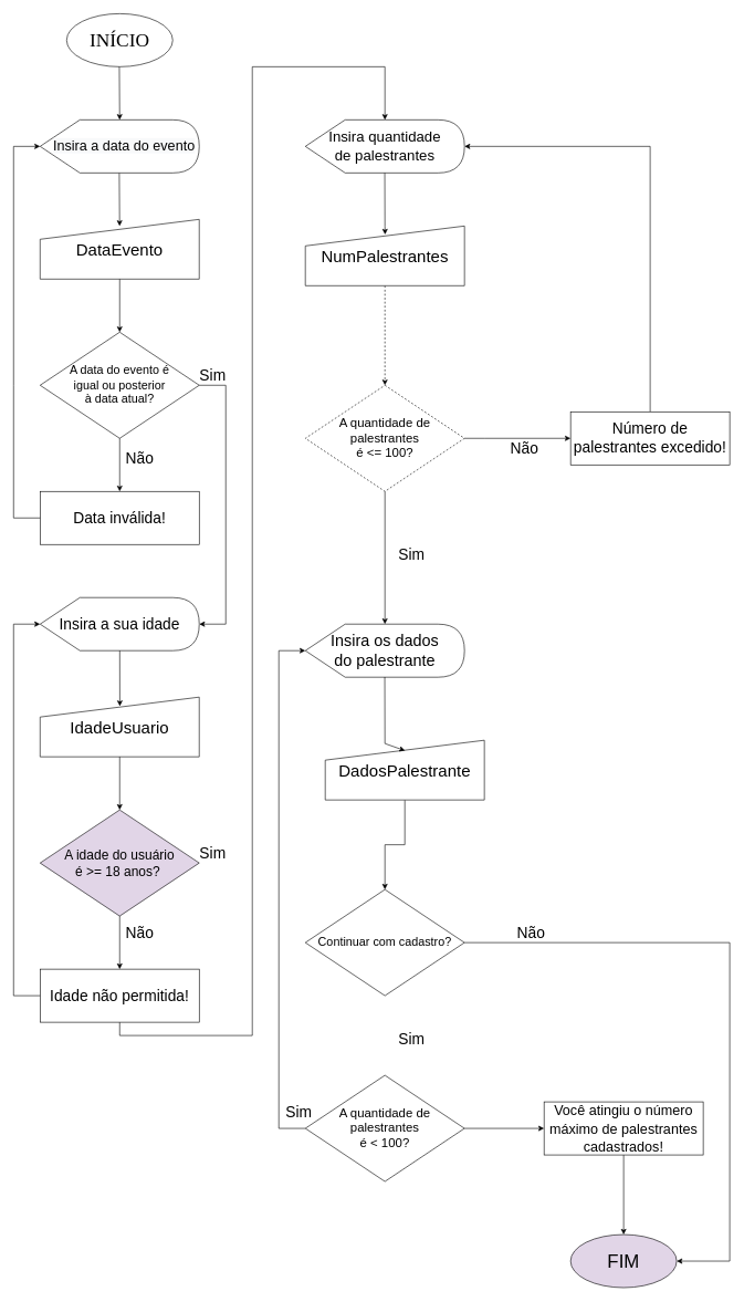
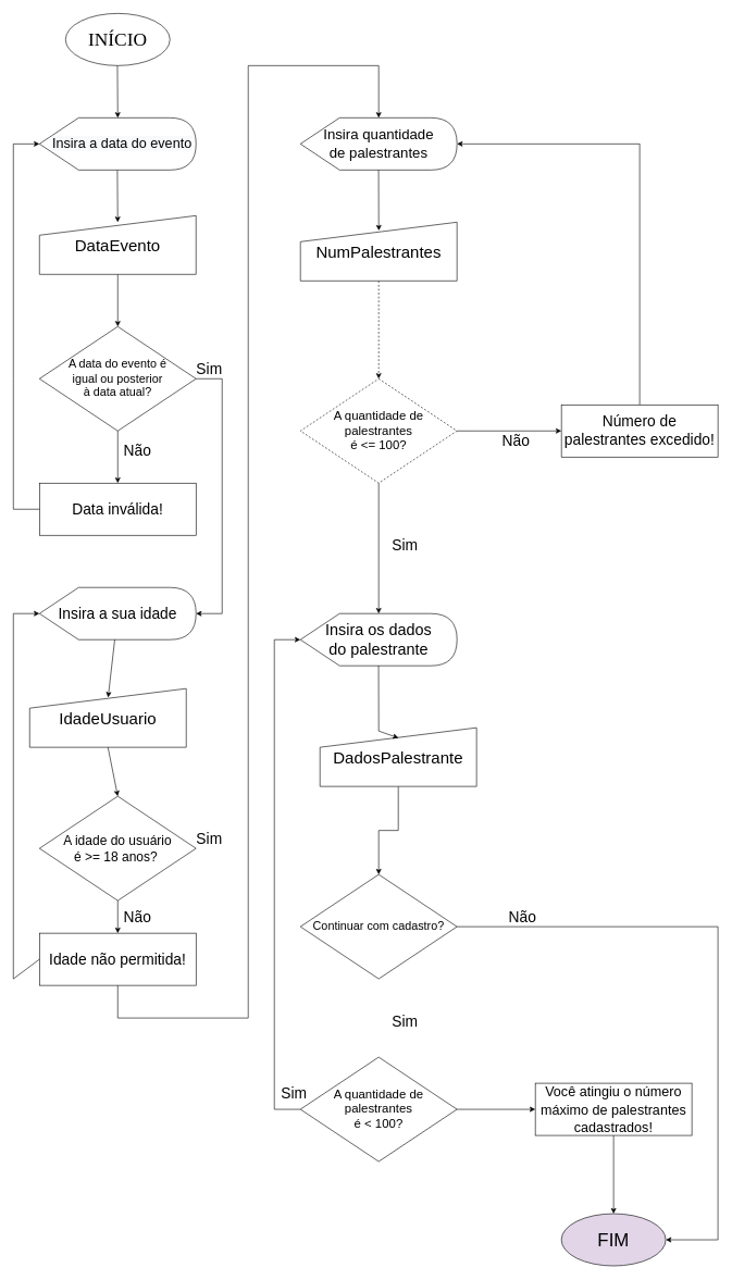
  <mxCell id="0" />
  <mxCell id="1" parent="0" />
  <mxCell id="2" value="&lt;p&gt;&lt;font style=&quot;font-size: 29px&quot; face=&quot;Tahoma&quot;&gt;INÍCIO&lt;/font&gt;&lt;/p&gt;" style="ellipse;whiteSpace=wrap;html=1;" parent="1" vertex="1"><mxGeometry x="100" width="160" height="80" as="geometry" y="20" /></mxCell>
  <mxCell id="3" value="" style="endArrow=classic;html=1;rounded=0;fontFamily=Tahoma;fontSize=29;" parent="1" edge="1"><mxGeometry width="50" height="50" relative="1" as="geometry"><mxPoint x="179.5" y="100" as="sourcePoint" /><mxPoint x="180" y="180" as="targetPoint" /></mxGeometry></mxCell>
  <mxCell id="4" value="" style="endArrow=classic;html=1;rounded=0;fontFamily=Tahoma;fontSize=29;" parent="1" edge="1"><mxGeometry width="50" height="50" relative="1" as="geometry"><mxPoint x="179.41" y="260" as="sourcePoint" /><mxPoint x="179.91" y="340" as="targetPoint" /></mxGeometry></mxCell>
  <mxCell id="5" value="A data do evento é&lt;br style=&quot;font-size: 18px;&quot;&gt;igual ou posterior&lt;br style=&quot;font-size: 18px;&quot;&gt;à data atual?" style="rhombus;whiteSpace=wrap;html=1;fontSize=18;" parent="1" vertex="1"><mxGeometry x="60" y="500" width="240" height="160" as="geometry" /></mxCell>
  <mxCell id="6" value="" style="shape=display;whiteSpace=wrap;html=1;fontSize=17;" parent="1" vertex="1"><mxGeometry x="60" y="180" width="240" height="80" as="geometry" /></mxCell>
  <mxCell id="7" value="&lt;span style=&quot;color: rgb(0, 0, 0); font-family: helvetica; font-size: 21px; font-style: normal; font-weight: 400; letter-spacing: normal; text-align: center; text-indent: 0px; text-transform: none; word-spacing: 0px; background-color: rgb(248, 249, 250); display: inline; float: none;&quot;&gt;Insira a data do evento&lt;/span&gt;" style="text;whiteSpace=wrap;html=1;fontSize=17;" parent="1" vertex="1"><mxGeometry x="78.11" y="200" width="240" height="40" as="geometry" /></mxCell>
  <mxCell id="8" value="DataEvento" style="shape=manualInput;whiteSpace=wrap;html=1;fontSize=25;" parent="1" vertex="1"><mxGeometry x="60" y="330" width="240" height="90" as="geometry" /></mxCell>
  <mxCell id="9" value="" style="endArrow=classic;html=1;rounded=0;fontSize=25;exitX=0.5;exitY=1;exitDx=0;exitDy=0;" parent="1" source="8" edge="1"><mxGeometry width="50" height="50" relative="1" as="geometry"><mxPoint x="560" y="480" as="sourcePoint" /><mxPoint x="180" y="500" as="targetPoint" /></mxGeometry></mxCell>
  <mxCell id="10" value="" style="endArrow=classic;html=1;rounded=0;fontSize=25;entryX=1;entryY=0.5;entryDx=0;entryDy=0;entryPerimeter=0;" parent="1" target="11" edge="1"><mxGeometry width="50" height="50" relative="1" as="geometry"><mxPoint x="340" y="580" as="sourcePoint" /><mxPoint x="180" y="740" as="targetPoint" /><Array as="points"><mxPoint x="340" y="940" /></Array></mxGeometry></mxCell>
  <mxCell id="11" value="Insira a sua idade" style="shape=display;whiteSpace=wrap;html=1;fontSize=23;" parent="1" vertex="1"><mxGeometry x="60" y="900" width="240" height="80" as="geometry" /></mxCell>
  <mxCell id="12" value="Sim" style="text;html=1;align=center;verticalAlign=middle;resizable=0;points=[];autosize=1;strokeColor=none;fillColor=none;fontSize=23;" parent="1" vertex="1"><mxGeometry x="290" y="550" width="60" height="30" as="geometry" /></mxCell>
  <mxCell id="13" value="" style="endArrow=classic;html=1;rounded=0;fontSize=23;exitX=0.5;exitY=1;exitDx=0;exitDy=0;" parent="1" source="5" edge="1"><mxGeometry width="50" height="50" relative="1" as="geometry"><mxPoint x="330" y="610" as="sourcePoint" /><mxPoint x="180" y="740" as="targetPoint" /></mxGeometry></mxCell>
  <mxCell id="14" value="Data inválida!" style="rounded=0;whiteSpace=wrap;html=1;fontSize=23;" parent="1" vertex="1"><mxGeometry x="60" y="740" width="240" height="80" as="geometry" /></mxCell>
  <mxCell id="15" value="" style="endArrow=none;html=1;rounded=0;fontSize=23;exitX=0;exitY=0.5;exitDx=0;exitDy=0;" parent="1" source="14" edge="1"><mxGeometry width="50" height="50" relative="1" as="geometry"><mxPoint x="330" y="610" as="sourcePoint" /><mxPoint x="20" y="780" as="targetPoint" /></mxGeometry></mxCell>
  <mxCell id="16" value="" style="endArrow=none;html=1;rounded=0;fontSize=23;" parent="1" edge="1"><mxGeometry width="50" height="50" relative="1" as="geometry"><mxPoint x="20" y="780" as="sourcePoint" /><mxPoint x="20" y="580" as="targetPoint" /></mxGeometry></mxCell>
  <mxCell id="17" value="" style="endArrow=none;html=1;rounded=0;fontSize=23;" parent="1" edge="1"><mxGeometry width="50" height="50" relative="1" as="geometry"><mxPoint x="20" y="580" as="sourcePoint" /><mxPoint x="20" y="220" as="targetPoint" /></mxGeometry></mxCell>
  <mxCell id="18" value="" style="endArrow=classic;html=1;rounded=0;fontSize=23;entryX=0;entryY=0.5;entryDx=0;entryDy=0;entryPerimeter=0;" parent="1" target="6" edge="1"><mxGeometry width="50" height="50" relative="1" as="geometry"><mxPoint x="20" y="220" as="sourcePoint" /><mxPoint x="160" y="180" as="targetPoint" /></mxGeometry></mxCell>
  <mxCell id="19" value="Não" style="text;html=1;align=center;verticalAlign=middle;resizable=0;points=[];autosize=1;strokeColor=none;fillColor=none;fontSize=23;" parent="1" vertex="1"><mxGeometry x="180" y="675" width="60" height="30" as="geometry" /></mxCell>
  <mxCell id="20" value="" style="endArrow=none;html=1;rounded=0;fontSize=23;exitX=1;exitY=0.5;exitDx=0;exitDy=0;" parent="1" source="5" edge="1"><mxGeometry width="50" height="50" relative="1" as="geometry"><mxPoint x="210" y="600" as="sourcePoint" /><mxPoint x="340" y="580" as="targetPoint" /></mxGeometry></mxCell>
  <mxCell id="21" value="" style="endArrow=classic;html=1;rounded=0;fontSize=23;entryX=0.501;entryY=0.152;entryDx=0;entryDy=0;entryPerimeter=0;" parent="1" source="11" target="22" edge="1"><mxGeometry width="50" height="50" relative="1" as="geometry"><mxPoint x="-40" y="860" as="sourcePoint" /><mxPoint x="178" y="1060" as="targetPoint" /><Array as="points" /></mxGeometry></mxCell>
- <mxCell id="22" value="IdadeUsuario" style="shape=manualInput;whiteSpace=wrap;html=1;fontSize=25;" parent="1" vertex="1"><mxGeometry x="60" y="1050" width="240" height="90" as="geometry" /></mxCell>
- <mxCell id="23" value="&lt;font style=&quot;font-size: 20px&quot;&gt;A idade do usuário&lt;br&gt;é &amp;gt;= 18 anos?&amp;nbsp;&lt;/font&gt;" style="rhombus;whiteSpace=wrap;html=1;fontSize=18;fillColor=#e1d5e7;" parent="1" vertex="1"><mxGeometry x="60" y="1220" width="240" height="160" as="geometry" /></mxCell>
+ <mxCell id="22" value="IdadeUsuario" style="shape=manualInput;whiteSpace=wrap;html=1;fontSize=25;" parent="1" vertex="1"><mxGeometry x="45" y="1055" width="240" height="90" as="geometry" /></mxCell>
+ <mxCell id="23" value="&lt;font style=&quot;font-size: 20px&quot;&gt;A idade do usuário&lt;br&gt;é &amp;gt;= 18 anos?&amp;nbsp;&lt;/font&gt;" style="rhombus;whiteSpace=wrap;html=1;fontSize=18;" parent="1" vertex="1"><mxGeometry x="60" y="1220" width="240" height="160" as="geometry" /></mxCell>
  <mxCell id="24" value="" style="endArrow=classic;html=1;rounded=0;fontSize=23;exitX=0.5;exitY=1;exitDx=0;exitDy=0;entryX=0.5;entryY=0;entryDx=0;entryDy=0;" parent="1" source="22" target="23" edge="1"><mxGeometry width="50" height="50" relative="1" as="geometry"><mxPoint x="330" y="1130" as="sourcePoint" /><mxPoint x="380" y="1080" as="targetPoint" /></mxGeometry></mxCell>
  <mxCell id="25" style="edgeStyle=orthogonalEdgeStyle;rounded=0;orthogonalLoop=1;jettySize=auto;html=1;exitX=0.5;exitY=1;exitDx=0;exitDy=0;fontSize=24;" edge="1" parent="1" source="26"><mxGeometry relative="1" as="geometry"><mxPoint x="580" y="180" as="targetPoint" /><Array as="points"><mxPoint x="180" y="1560" /><mxPoint x="380" y="1560" /><mxPoint x="380" y="100" /><mxPoint x="580" y="100" /></Array></mxGeometry></mxCell>
- <mxCell id="26" value="Idade não permitida!" style="rounded=0;whiteSpace=wrap;html=1;fontSize=23;" parent="1" vertex="1"><mxGeometry x="60" y="1460" width="240" height="80" as="geometry" /></mxCell>
+ <mxCell id="26" value="Idade não permitida!" style="rounded=0;whiteSpace=wrap;html=1;fontSize=23;" parent="1" vertex="1"><mxGeometry x="60" y="1430" width="240" height="80" as="geometry" /></mxCell>
  <mxCell id="27" value="" style="endArrow=classic;html=1;rounded=0;fontSize=20;exitX=0.5;exitY=1;exitDx=0;exitDy=0;entryX=0.5;entryY=0;entryDx=0;entryDy=0;" parent="1" source="23" target="26" edge="1"><mxGeometry width="50" height="50" relative="1" as="geometry"><mxPoint x="230" y="1370" as="sourcePoint" /><mxPoint x="280" y="1320" as="targetPoint" /></mxGeometry></mxCell>
  <mxCell id="28" value="" style="endArrow=none;html=1;rounded=0;fontSize=20;exitX=0;exitY=0.5;exitDx=0;exitDy=0;" parent="1" source="26" edge="1"><mxGeometry width="50" height="50" relative="1" as="geometry"><mxPoint x="230" y="1370" as="sourcePoint" /><mxPoint x="20" y="1500" as="targetPoint" /></mxGeometry></mxCell>
  <mxCell id="29" value="" style="endArrow=none;html=1;rounded=0;fontSize=20;" parent="1" edge="1"><mxGeometry width="50" height="50" relative="1" as="geometry"><mxPoint x="20" y="1500" as="sourcePoint" /><mxPoint x="20" y="940" as="targetPoint" /></mxGeometry></mxCell>
  <mxCell id="30" value="" style="endArrow=classic;html=1;rounded=0;fontSize=20;entryX=0;entryY=0.5;entryDx=0;entryDy=0;entryPerimeter=0;" parent="1" target="11" edge="1"><mxGeometry width="50" height="50" relative="1" as="geometry"><mxPoint x="20" y="940" as="sourcePoint" /><mxPoint x="200" y="880" as="targetPoint" /></mxGeometry></mxCell>
  <mxCell id="31" value="Não" style="text;html=1;align=center;verticalAlign=middle;resizable=0;points=[];autosize=1;strokeColor=none;fillColor=none;fontSize=23;" parent="1" vertex="1"><mxGeometry x="180" y="1390" width="60" height="30" as="geometry" /></mxCell>
  <mxCell id="32" value="&lt;font style=&quot;font-size: 22px&quot;&gt;Insira quantidade &lt;br&gt;de palestrantes&lt;/font&gt;" style="shape=display;whiteSpace=wrap;html=1;fontSize=23;" parent="1" vertex="1"><mxGeometry x="460" y="180" width="240" height="80" as="geometry" /></mxCell>
  <mxCell id="33" value="Sim" style="text;html=1;align=center;verticalAlign=middle;resizable=0;points=[];autosize=1;strokeColor=none;fillColor=none;fontSize=23;" parent="1" vertex="1"><mxGeometry x="290" y="1270" width="60" height="30" as="geometry" /></mxCell>
  <mxCell id="34" value="" style="endArrow=classic;html=1;rounded=0;exitX=0.499;exitY=1.001;exitDx=0;exitDy=0;exitPerimeter=0;entryX=0.501;entryY=0.143;entryDx=0;entryDy=0;entryPerimeter=0;" edge="1" parent="1" source="32" target="36"><mxGeometry width="50" height="50" relative="1" as="geometry"><mxPoint x="1140" y="150" as="sourcePoint" /><mxPoint x="660" y="340" as="targetPoint" /><Array as="points"><mxPoint x="580" y="340" /></Array></mxGeometry></mxCell>
  <mxCell id="35" style="edgeStyle=orthogonalEdgeStyle;rounded=0;orthogonalLoop=1;jettySize=auto;html=1;entryX=0.5;entryY=0;entryDx=0;entryDy=0;fontSize=24;dashed=1;" edge="1" parent="1" source="36" target="39"><mxGeometry relative="1" as="geometry" /></mxCell>
  <mxCell id="36" value="NumPalestrantes" style="shape=manualInput;whiteSpace=wrap;html=1;fontSize=25;" vertex="1" parent="1"><mxGeometry x="460" y="340" width="240" height="90" as="geometry" /></mxCell>
  <mxCell id="37" value="" style="edgeStyle=orthogonalEdgeStyle;rounded=0;orthogonalLoop=1;jettySize=auto;html=1;fontSize=22;" edge="1" parent="1" source="39" target="41"><mxGeometry relative="1" as="geometry"><Array as="points"><mxPoint x="730" y="660" /><mxPoint x="730" y="660" /></Array></mxGeometry></mxCell>
  <mxCell id="38" value="" style="edgeStyle=orthogonalEdgeStyle;rounded=0;orthogonalLoop=1;jettySize=auto;html=1;fontSize=22;" edge="1" parent="1" source="39" target="43"><mxGeometry relative="1" as="geometry" /></mxCell>
  <mxCell id="39" value="&lt;span style=&quot;font-size: 19px&quot;&gt;A quantidade de &lt;br&gt;palestrantes &lt;br&gt;é &amp;lt;= 100?&lt;/span&gt;" style="rhombus;whiteSpace=wrap;html=1;fontSize=13;dashed=1;" vertex="1" parent="1"><mxGeometry x="460" y="580" width="240" height="160" as="geometry" /></mxCell>
  <mxCell id="40" style="edgeStyle=orthogonalEdgeStyle;rounded=0;orthogonalLoop=1;jettySize=auto;html=1;entryX=1;entryY=0.5;entryDx=0;entryDy=0;entryPerimeter=0;fontSize=24;" edge="1" parent="1" source="41" target="32"><mxGeometry relative="1" as="geometry"><Array as="points"><mxPoint x="980" y="220" /></Array></mxGeometry></mxCell>
  <mxCell id="41" value="Número de palestrantes excedido!" style="rounded=0;whiteSpace=wrap;html=1;fontSize=23;" vertex="1" parent="1"><mxGeometry x="860" y="620" width="240" height="80" as="geometry" /></mxCell>
  <mxCell id="42" value="Não" style="text;html=1;align=center;verticalAlign=middle;resizable=0;points=[];autosize=1;strokeColor=none;fillColor=none;fontSize=23;" vertex="1" parent="1"><mxGeometry x="760" y="660" width="60" height="30" as="geometry" /></mxCell>
  <mxCell id="43" value="Insira os dados &lt;br style=&quot;font-size: 24px&quot;&gt;do palestrante" style="shape=display;whiteSpace=wrap;html=1;fontSize=24;" vertex="1" parent="1"><mxGeometry x="460" y="940" width="240" height="80" as="geometry" /></mxCell>
  <mxCell id="44" value="Sim" style="text;html=1;align=center;verticalAlign=middle;resizable=0;points=[];autosize=1;strokeColor=none;fillColor=none;fontSize=23;" vertex="1" parent="1"><mxGeometry x="590" y="820" width="60" height="30" as="geometry" /></mxCell>
  <mxCell id="45" style="edgeStyle=orthogonalEdgeStyle;rounded=0;orthogonalLoop=1;jettySize=auto;html=1;exitX=0.5;exitY=1;exitDx=0;exitDy=0;entryX=0.5;entryY=0;entryDx=0;entryDy=0;fontSize=24;" edge="1" parent="1" source="46" target="49"><mxGeometry relative="1" as="geometry" /></mxCell>
  <mxCell id="46" value="DadosPalestrante" style="shape=manualInput;whiteSpace=wrap;html=1;fontSize=25;" vertex="1" parent="1"><mxGeometry x="490" y="1115" width="240" height="90" as="geometry" /></mxCell>
  <mxCell id="47" value="" style="endArrow=classic;html=1;rounded=0;fontSize=24;exitX=0.499;exitY=0.996;exitDx=0;exitDy=0;exitPerimeter=0;entryX=0.501;entryY=0.174;entryDx=0;entryDy=0;entryPerimeter=0;" edge="1" parent="1" source="43" target="46"><mxGeometry width="50" height="50" relative="1" as="geometry"><mxPoint x="320" y="1220" as="sourcePoint" /><mxPoint x="580" y="1140" as="targetPoint" /><Array as="points"><mxPoint x="580" y="1120" /></Array></mxGeometry></mxCell>
  <mxCell id="48" style="edgeStyle=orthogonalEdgeStyle;rounded=0;orthogonalLoop=1;jettySize=auto;html=1;exitX=1;exitY=0.5;exitDx=0;exitDy=0;entryX=1;entryY=0.5;entryDx=0;entryDy=0;fontSize=28;" edge="1" parent="1" source="49" target="57"><mxGeometry relative="1" as="geometry"><Array as="points"><mxPoint x="1100" y="1420" /><mxPoint x="1100" y="1900" /></Array></mxGeometry></mxCell>
  <mxCell id="49" value="Continuar com cadastro?" style="rhombus;whiteSpace=wrap;html=1;fontSize=18;" vertex="1" parent="1"><mxGeometry x="460" y="1340" width="240" height="160" as="geometry" /></mxCell>
  <mxCell id="50" style="edgeStyle=orthogonalEdgeStyle;rounded=0;orthogonalLoop=1;jettySize=auto;html=1;exitX=0;exitY=0.5;exitDx=0;exitDy=0;entryX=0;entryY=0.5;entryDx=0;entryDy=0;entryPerimeter=0;fontSize=24;" edge="1" parent="1" source="52" target="43"><mxGeometry relative="1" as="geometry"><Array as="points"><mxPoint x="420" y="1700" /><mxPoint x="420" y="980" /></Array></mxGeometry></mxCell>
  <mxCell id="51" style="edgeStyle=orthogonalEdgeStyle;rounded=0;orthogonalLoop=1;jettySize=auto;html=1;exitX=1;exitY=0.5;exitDx=0;exitDy=0;fontSize=21;" edge="1" parent="1" source="52" target="56"><mxGeometry relative="1" as="geometry" /></mxCell>
  <mxCell id="52" value="&lt;span style=&quot;font-size: 19px&quot;&gt;A quantidade de &lt;br&gt;palestrantes &lt;br&gt;é &amp;lt; 100?&lt;/span&gt;" style="rhombus;whiteSpace=wrap;html=1;fontSize=13;" vertex="1" parent="1"><mxGeometry x="460" y="1620" width="240" height="160" as="geometry" /></mxCell>
  <mxCell id="53" value="Sim" style="text;html=1;align=center;verticalAlign=middle;resizable=0;points=[];autosize=1;strokeColor=none;fillColor=none;fontSize=23;" vertex="1" parent="1"><mxGeometry x="590" y="1550" width="60" height="30" as="geometry" /></mxCell>
  <mxCell id="54" value="Sim" style="text;html=1;align=center;verticalAlign=middle;resizable=0;points=[];autosize=1;strokeColor=none;fillColor=none;fontSize=23;rotation=0;" vertex="1" parent="1"><mxGeometry x="420" y="1660" width="60" height="30" as="geometry" /></mxCell>
  <mxCell id="55" style="edgeStyle=orthogonalEdgeStyle;rounded=0;orthogonalLoop=1;jettySize=auto;html=1;exitX=0.5;exitY=1;exitDx=0;exitDy=0;fontSize=28;" edge="1" parent="1" source="56" target="57"><mxGeometry relative="1" as="geometry" /></mxCell>
  <mxCell id="56" value="&lt;font style=&quot;font-size: 21px&quot;&gt;Você atingiu o número máximo de palestrantes cadastrados!&lt;/font&gt;" style="rounded=0;whiteSpace=wrap;html=1;fontSize=23;" vertex="1" parent="1"><mxGeometry x="820" y="1660" width="240" height="80" as="geometry" /></mxCell>
  <mxCell id="57" value="&lt;font style=&quot;font-size: 28px&quot;&gt;FIM&lt;/font&gt;" style="ellipse;whiteSpace=wrap;html=1;fontSize=21;fillColor=#e1d5e7;" vertex="1" parent="1"><mxGeometry x="860" y="1860" width="160" height="80" as="geometry" /></mxCell>
  <mxCell id="58" value="Não" style="text;html=1;align=center;verticalAlign=middle;resizable=0;points=[];autosize=1;strokeColor=none;fillColor=none;fontSize=23;" vertex="1" parent="1"><mxGeometry x="770" y="1390" width="60" height="30" as="geometry" /></mxCell>
